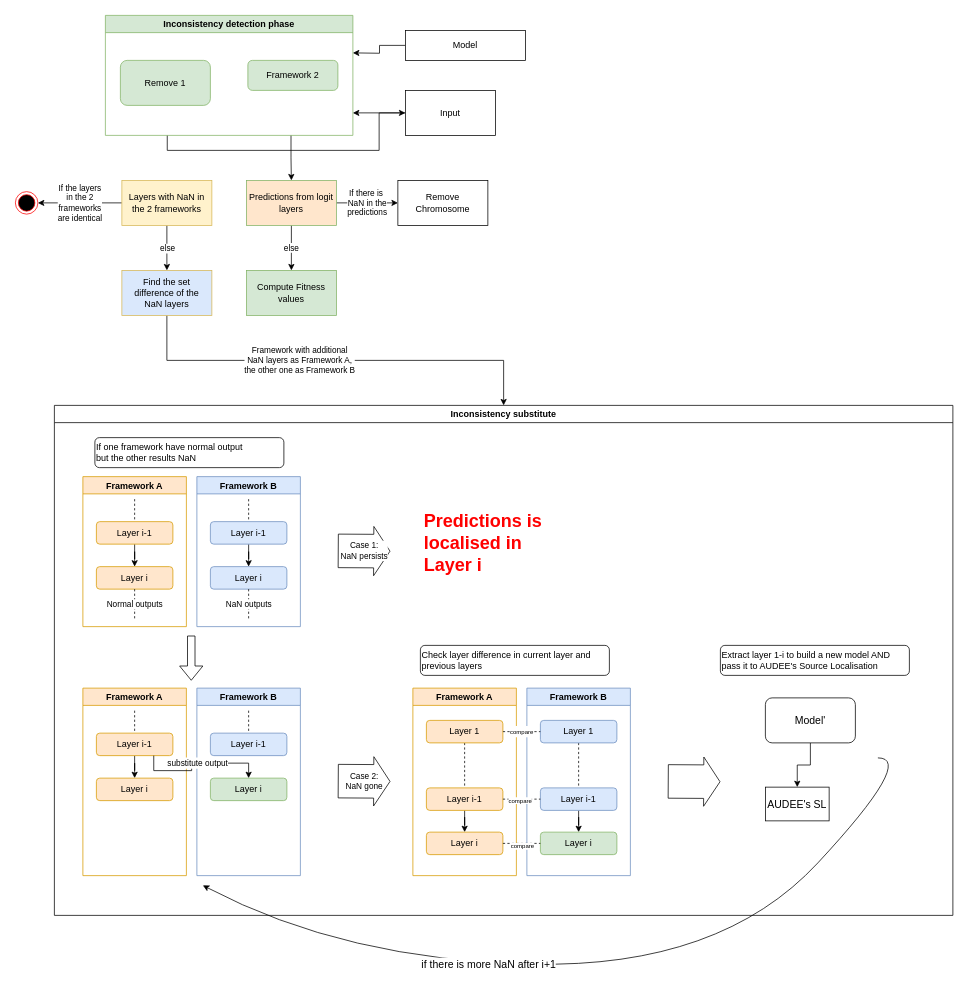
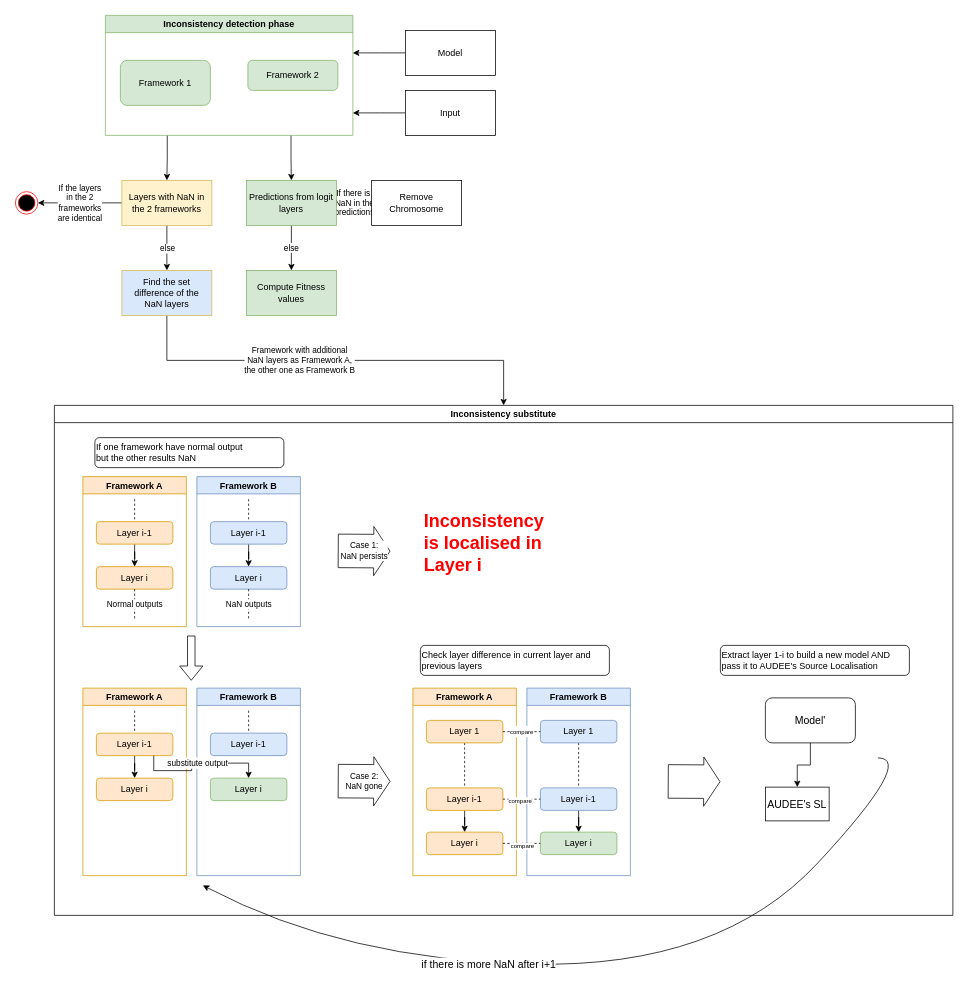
  <mxCell id="0" />
  <mxCell id="1" parent="0" />
  <mxCell id="2" value="Inconsistency substitute" style="swimlane;" parent="1" vertex="1"><mxGeometry x="72" y="540" width="1198" height="680" as="geometry" /></mxCell>
  <mxCell id="3" value="Framework A" style="swimlane;labelBackgroundColor=none;labelBorderColor=none;fillColor=#ffe6cc;strokeColor=#d79b00;" parent="2" vertex="1"><mxGeometry x="38" y="95" width="138" height="200" as="geometry" /></mxCell>
  <mxCell id="4" style="edgeStyle=orthogonalEdgeStyle;rounded=0;orthogonalLoop=1;jettySize=auto;html=1;entryX=0.5;entryY=0;entryDx=0;entryDy=0;endArrow=none;endFill=0;dashed=1;" parent="3" target="6" edge="1"><mxGeometry relative="1" as="geometry"><mxPoint x="69" y="30" as="sourcePoint" /></mxGeometry></mxCell>
  <mxCell id="5" style="edgeStyle=orthogonalEdgeStyle;rounded=0;orthogonalLoop=1;jettySize=auto;html=1;endArrow=classic;endFill=1;" parent="3" source="6" target="7" edge="1"><mxGeometry relative="1" as="geometry" /></mxCell>
  <mxCell id="6" value="Layer i-1" style="rounded=1;whiteSpace=wrap;html=1;labelBackgroundColor=none;labelBorderColor=none;fillColor=#ffe6cc;strokeColor=#d79b00;" parent="3" vertex="1"><mxGeometry x="18" y="60" width="102" height="30" as="geometry" /></mxCell>
  <mxCell id="7" value="Layer i" style="rounded=1;whiteSpace=wrap;html=1;labelBackgroundColor=none;labelBorderColor=none;fillColor=#ffe6cc;strokeColor=#d79b00;" parent="3" vertex="1"><mxGeometry x="18" y="120" width="102" height="30" as="geometry" /></mxCell>
  <mxCell id="8" value="Framework B" style="swimlane;labelBackgroundColor=none;labelBorderColor=none;fillColor=#dae8fc;strokeColor=#6c8ebf;" parent="2" vertex="1"><mxGeometry x="190" y="95" width="138" height="200" as="geometry" /></mxCell>
  <mxCell id="9" style="edgeStyle=orthogonalEdgeStyle;rounded=0;orthogonalLoop=1;jettySize=auto;html=1;entryX=0.5;entryY=0;entryDx=0;entryDy=0;endArrow=none;endFill=0;dashed=1;" parent="8" target="11" edge="1"><mxGeometry relative="1" as="geometry"><mxPoint x="69" y="30" as="sourcePoint" /></mxGeometry></mxCell>
  <mxCell id="10" style="edgeStyle=orthogonalEdgeStyle;rounded=0;orthogonalLoop=1;jettySize=auto;html=1;endArrow=classic;endFill=1;" parent="8" source="11" target="12" edge="1"><mxGeometry relative="1" as="geometry" /></mxCell>
  <mxCell id="11" value="Layer i-1" style="rounded=1;whiteSpace=wrap;html=1;labelBackgroundColor=none;labelBorderColor=none;fillColor=#dae8fc;strokeColor=#6c8ebf;" parent="8" vertex="1"><mxGeometry x="18" y="60" width="102" height="30" as="geometry" /></mxCell>
  <mxCell id="12" value="Layer i" style="rounded=1;whiteSpace=wrap;html=1;labelBackgroundColor=none;labelBorderColor=none;fillColor=#dae8fc;strokeColor=#6c8ebf;" parent="8" vertex="1"><mxGeometry x="18" y="120" width="102" height="30" as="geometry" /></mxCell>
  <mxCell id="13" value="If one framework have normal output &lt;span style=&quot;white-space: pre&quot;&gt; &lt;br&gt;&lt;/span&gt;but the other results NaN" style="rounded=1;whiteSpace=wrap;html=1;align=left;" parent="2" vertex="1"><mxGeometry x="54" y="43" width="252" height="40" as="geometry" /></mxCell>
  <mxCell id="14" value="Framework A" style="swimlane;labelBackgroundColor=none;labelBorderColor=none;fillColor=#ffe6cc;strokeColor=#d79b00;" parent="2" vertex="1"><mxGeometry x="38" y="377" width="138" height="250" as="geometry" /></mxCell>
  <mxCell id="15" style="edgeStyle=orthogonalEdgeStyle;rounded=0;orthogonalLoop=1;jettySize=auto;html=1;entryX=0.5;entryY=0;entryDx=0;entryDy=0;endArrow=none;endFill=0;dashed=1;" parent="14" target="17" edge="1"><mxGeometry relative="1" as="geometry"><mxPoint x="69" y="30" as="sourcePoint" /></mxGeometry></mxCell>
  <mxCell id="16" style="edgeStyle=orthogonalEdgeStyle;rounded=0;orthogonalLoop=1;jettySize=auto;html=1;endArrow=classic;endFill=1;" parent="14" source="17" target="18" edge="1"><mxGeometry relative="1" as="geometry" /></mxCell>
  <mxCell id="17" value="Layer i-1" style="rounded=1;whiteSpace=wrap;html=1;labelBackgroundColor=none;labelBorderColor=none;fillColor=#ffe6cc;strokeColor=#d79b00;" parent="14" vertex="1"><mxGeometry x="18" y="60" width="102" height="30" as="geometry" /></mxCell>
  <mxCell id="18" value="Layer i" style="rounded=1;whiteSpace=wrap;html=1;labelBackgroundColor=none;labelBorderColor=none;fillColor=#ffe6cc;strokeColor=#d79b00;" parent="14" vertex="1"><mxGeometry x="18" y="120" width="102" height="30" as="geometry" /></mxCell>
  <mxCell id="19" value="Framework B" style="swimlane;labelBackgroundColor=none;labelBorderColor=none;fillColor=#dae8fc;strokeColor=#6c8ebf;" parent="2" vertex="1"><mxGeometry x="190" y="377" width="138" height="250" as="geometry" /></mxCell>
  <mxCell id="20" style="edgeStyle=orthogonalEdgeStyle;rounded=0;orthogonalLoop=1;jettySize=auto;html=1;entryX=0.5;entryY=0;entryDx=0;entryDy=0;endArrow=none;endFill=0;dashed=1;" parent="19" target="21" edge="1"><mxGeometry relative="1" as="geometry"><mxPoint x="69" y="30" as="sourcePoint" /></mxGeometry></mxCell>
  <mxCell id="21" value="Layer i-1" style="rounded=1;whiteSpace=wrap;html=1;labelBackgroundColor=none;labelBorderColor=none;fillColor=#dae8fc;strokeColor=#6c8ebf;" parent="19" vertex="1"><mxGeometry x="18" y="60" width="102" height="30" as="geometry" /></mxCell>
  <mxCell id="22" value="Layer i" style="rounded=1;whiteSpace=wrap;html=1;labelBackgroundColor=none;labelBorderColor=none;fillColor=#d5e8d4;strokeColor=#82b366;" parent="19" vertex="1"><mxGeometry x="18" y="120" width="102" height="30" as="geometry" /></mxCell>
  <mxCell id="23" value="" style="shape=flexArrow;endArrow=classic;html=1;rounded=0;fontSize=10;" parent="2" edge="1"><mxGeometry width="50" height="50" relative="1" as="geometry"><mxPoint x="182.5" y="307" as="sourcePoint" /><mxPoint x="182.5" y="367" as="targetPoint" /></mxGeometry></mxCell>
  <mxCell id="24" style="edgeStyle=orthogonalEdgeStyle;rounded=0;orthogonalLoop=1;jettySize=auto;html=1;labelBackgroundColor=none;fontSize=10;fontColor=#FF0000;startArrow=classic;startFill=1;endArrow=none;endFill=0;" parent="2" edge="1"><mxGeometry relative="1" as="geometry"><mxPoint x="828" y="505" as="targetPoint" /></mxGeometry></mxCell>
  <mxCell id="25" value="&lt;font color=&quot;#000000&quot; style=&quot;font-size: 8px&quot;&gt;substitue&lt;br&gt;output&lt;/font&gt;" style="edgeLabel;html=1;align=center;verticalAlign=middle;resizable=0;points=[];fontSize=10;fontColor=#FF0000;" parent="24" vertex="1" connectable="0"><mxGeometry y="2" relative="1" as="geometry"><mxPoint as="offset" /></mxGeometry></mxCell>
  <mxCell id="26" value="Case 1:&lt;br&gt;NaN persists" style="shape=flexArrow;endArrow=classic;html=1;rounded=0;width=44.706;endSize=6.906;" edge="1" parent="2"><mxGeometry width="50" height="50" relative="1" as="geometry"><mxPoint x="378" y="194" as="sourcePoint" /><mxPoint x="448" y="194.41" as="targetPoint" /></mxGeometry></mxCell>
  <mxCell id="27" value="Case 2:&lt;br&gt;NaN gone" style="shape=flexArrow;endArrow=classic;html=1;rounded=0;width=44.706;endSize=6.906;" edge="1" parent="2"><mxGeometry width="50" height="50" relative="1" as="geometry"><mxPoint x="378" y="501" as="sourcePoint" /><mxPoint x="448.0" y="501.41" as="targetPoint" /></mxGeometry></mxCell>
- <mxCell id="28" value="&lt;h1&gt;&lt;font color=&quot;#ff0000&quot;&gt;Predictions is localised in Layer i&lt;/font&gt;&lt;/h1&gt;" style="text;html=1;strokeColor=none;fillColor=none;spacing=5;spacingTop=-20;whiteSpace=wrap;overflow=hidden;rounded=0;fontSize=12;" vertex="1" parent="2"><mxGeometry x="488" y="135" width="190" height="120" as="geometry" /></mxCell>
+ <mxCell id="28" value="&lt;h1&gt;&lt;font color=&quot;#ff0000&quot;&gt;Inconsistency is localised in Layer i&lt;/font&gt;&lt;/h1&gt;" style="text;html=1;strokeColor=none;fillColor=none;spacing=5;spacingTop=-20;whiteSpace=wrap;overflow=hidden;rounded=0;fontSize=12;" vertex="1" parent="2"><mxGeometry x="488" y="135" width="190" height="120" as="geometry" /></mxCell>
  <mxCell id="29" value="Check layer difference in current layer and previous layers" style="rounded=1;whiteSpace=wrap;html=1;align=left;" vertex="1" parent="2"><mxGeometry x="488" y="320" width="252" height="40" as="geometry" /></mxCell>
  <mxCell id="30" value="Framework A" style="swimlane;labelBackgroundColor=none;labelBorderColor=none;fillColor=#ffe6cc;strokeColor=#d79b00;" vertex="1" parent="2"><mxGeometry x="478" y="377" width="138" height="250" as="geometry" /></mxCell>
  <mxCell id="31" style="edgeStyle=orthogonalEdgeStyle;rounded=0;orthogonalLoop=1;jettySize=auto;html=1;endArrow=classic;endFill=1;" edge="1" parent="30" source="32" target="33"><mxGeometry relative="1" as="geometry" /></mxCell>
  <mxCell id="32" value="Layer i-1" style="rounded=1;whiteSpace=wrap;html=1;labelBackgroundColor=none;labelBorderColor=none;fillColor=#ffe6cc;strokeColor=#d79b00;" vertex="1" parent="30"><mxGeometry x="18" y="133" width="102" height="30" as="geometry" /></mxCell>
  <mxCell id="33" value="Layer i" style="rounded=1;whiteSpace=wrap;html=1;labelBackgroundColor=none;labelBorderColor=none;fillColor=#ffe6cc;strokeColor=#d79b00;" vertex="1" parent="30"><mxGeometry x="18" y="192" width="102" height="30" as="geometry" /></mxCell>
  <mxCell id="34" style="edgeStyle=orthogonalEdgeStyle;rounded=0;orthogonalLoop=1;jettySize=auto;html=1;exitX=0.5;exitY=1;exitDx=0;exitDy=0;entryX=0.5;entryY=0;entryDx=0;entryDy=0;fontSize=12;fontColor=#FF0000;endArrow=none;endFill=0;dashed=1;" edge="1" parent="30" source="35" target="32"><mxGeometry relative="1" as="geometry" /></mxCell>
  <mxCell id="35" value="Layer 1" style="rounded=1;whiteSpace=wrap;html=1;labelBackgroundColor=none;labelBorderColor=none;fillColor=#ffe6cc;strokeColor=#d79b00;" vertex="1" parent="30"><mxGeometry x="18" y="43" width="102" height="30" as="geometry" /></mxCell>
  <mxCell id="36" value="Framework B" style="swimlane;labelBackgroundColor=none;labelBorderColor=none;fillColor=#dae8fc;strokeColor=#6c8ebf;" vertex="1" parent="2"><mxGeometry x="630" y="377" width="138" height="250" as="geometry" /></mxCell>
  <mxCell id="37" style="edgeStyle=orthogonalEdgeStyle;rounded=0;orthogonalLoop=1;jettySize=auto;html=1;endArrow=classic;endFill=1;" edge="1" parent="36" source="38" target="39"><mxGeometry relative="1" as="geometry" /></mxCell>
  <mxCell id="38" value="Layer i-1" style="rounded=1;whiteSpace=wrap;html=1;labelBackgroundColor=none;labelBorderColor=none;fillColor=#dae8fc;strokeColor=#6c8ebf;" vertex="1" parent="36"><mxGeometry x="18" y="133" width="102" height="30" as="geometry" /></mxCell>
  <mxCell id="39" value="Layer i" style="rounded=1;whiteSpace=wrap;html=1;labelBackgroundColor=none;labelBorderColor=none;fillColor=#d5e8d4;strokeColor=#82b366;" vertex="1" parent="36"><mxGeometry x="18" y="192" width="102" height="30" as="geometry" /></mxCell>
  <mxCell id="40" style="edgeStyle=orthogonalEdgeStyle;rounded=0;orthogonalLoop=1;jettySize=auto;html=1;exitX=0.5;exitY=1;exitDx=0;exitDy=0;entryX=0.5;entryY=0;entryDx=0;entryDy=0;dashed=1;fontSize=12;fontColor=#FF0000;endArrow=none;endFill=0;" edge="1" parent="36" source="41" target="38"><mxGeometry relative="1" as="geometry" /></mxCell>
  <mxCell id="41" value="Layer 1" style="rounded=1;whiteSpace=wrap;html=1;labelBackgroundColor=none;labelBorderColor=none;fillColor=#dae8fc;strokeColor=#6c8ebf;" vertex="1" parent="36"><mxGeometry x="18" y="43" width="102" height="30" as="geometry" /></mxCell>
  <mxCell id="42" value="&lt;font style=&quot;font-size: 8px&quot; color=&quot;#000000&quot;&gt;compare&lt;/font&gt;" style="edgeStyle=orthogonalEdgeStyle;rounded=0;orthogonalLoop=1;jettySize=auto;html=1;exitX=1;exitY=0.5;exitDx=0;exitDy=0;entryX=0;entryY=0.5;entryDx=0;entryDy=0;dashed=1;fontSize=12;fontColor=#FF0000;endArrow=none;endFill=0;" edge="1" parent="2" source="35" target="41"><mxGeometry relative="1" as="geometry" /></mxCell>
  <mxCell id="43" style="edgeStyle=orthogonalEdgeStyle;rounded=0;orthogonalLoop=1;jettySize=auto;html=1;exitX=1;exitY=0.5;exitDx=0;exitDy=0;entryX=0;entryY=0.5;entryDx=0;entryDy=0;dashed=1;fontSize=12;fontColor=#FF0000;endArrow=none;endFill=0;" edge="1" parent="2" source="32" target="38"><mxGeometry relative="1" as="geometry" /></mxCell>
  <mxCell id="44" value="compare" style="edgeLabel;html=1;align=center;verticalAlign=middle;resizable=0;points=[];fontSize=8;fontColor=#000000;" vertex="1" connectable="0" parent="43"><mxGeometry x="-0.101" y="-1" relative="1" as="geometry"><mxPoint as="offset" /></mxGeometry></mxCell>
  <mxCell id="45" value="&lt;font style=&quot;font-size: 11px&quot; color=&quot;#000000&quot;&gt;substitute output&lt;/font&gt;" style="edgeStyle=orthogonalEdgeStyle;rounded=0;orthogonalLoop=1;jettySize=auto;html=1;exitX=0.75;exitY=1;exitDx=0;exitDy=0;entryX=0.5;entryY=0;entryDx=0;entryDy=0;fontSize=12;fontColor=#FF0000;endArrow=classic;endFill=1;" edge="1" parent="2" source="17" target="22"><mxGeometry relative="1" as="geometry" /></mxCell>
  <mxCell id="46" style="edgeStyle=orthogonalEdgeStyle;rounded=0;orthogonalLoop=1;jettySize=auto;html=1;exitX=1;exitY=0.5;exitDx=0;exitDy=0;entryX=0;entryY=0.5;entryDx=0;entryDy=0;fontSize=11;fontColor=#000000;endArrow=none;endFill=0;dashed=1;" edge="1" parent="2" source="33" target="39"><mxGeometry relative="1" as="geometry" /></mxCell>
  <mxCell id="47" value="compare" style="edgeLabel;html=1;align=center;verticalAlign=middle;resizable=0;points=[];fontSize=8;fontColor=#000000;" vertex="1" connectable="0" parent="46"><mxGeometry x="-0.007" y="-3" relative="1" as="geometry"><mxPoint as="offset" /></mxGeometry></mxCell>
  <mxCell id="48" value="Extract layer 1-i to build a new model AND&lt;br&gt;pass it to AUDEE's Source Localisation" style="rounded=1;whiteSpace=wrap;html=1;align=left;" vertex="1" parent="2"><mxGeometry x="888" y="320" width="252" height="40" as="geometry" /></mxCell>
  <mxCell id="49" value="" style="shape=flexArrow;endArrow=classic;html=1;rounded=0;width=44.706;endSize=6.906;" edge="1" parent="2"><mxGeometry width="50" height="50" relative="1" as="geometry"><mxPoint x="818.0" y="501.41" as="sourcePoint" /><mxPoint x="888.0" y="501.82" as="targetPoint" /></mxGeometry></mxCell>
  <mxCell id="50" style="edgeStyle=orthogonalEdgeStyle;rounded=0;orthogonalLoop=1;jettySize=auto;html=1;exitX=0.5;exitY=1;exitDx=0;exitDy=0;entryX=0.5;entryY=0;entryDx=0;entryDy=0;fontSize=14;fontColor=#000000;endArrow=classic;endFill=1;startArrow=none;startFill=0;" edge="1" parent="2" source="51" target="52"><mxGeometry relative="1" as="geometry" /></mxCell>
  <mxCell id="51" value="&lt;font style=&quot;font-size: 14px&quot;&gt;Model'&lt;/font&gt;" style="rounded=1;whiteSpace=wrap;html=1;fontSize=8;fontColor=#000000;" vertex="1" parent="2"><mxGeometry x="948" y="390" width="120" height="60" as="geometry" /></mxCell>
  <mxCell id="52" value="AUDEE's SL" style="rounded=0;whiteSpace=wrap;html=1;fontSize=14;fontColor=#000000;" vertex="1" parent="2"><mxGeometry x="948" y="509" width="85" height="45" as="geometry" /></mxCell>
- <mxCell id="53" style="edgeStyle=orthogonalEdgeStyle;rounded=0;orthogonalLoop=1;jettySize=auto;html=1;exitX=0.25;exitY=1;exitDx=0;exitDy=0;" parent="1" source="55" target="61" edge="1"><mxGeometry relative="1" as="geometry"><mxPoint x="223" y="230" as="targetPoint" /></mxGeometry></mxCell>
+ <mxCell id="53" style="edgeStyle=orthogonalEdgeStyle;rounded=0;orthogonalLoop=1;jettySize=auto;html=1;exitX=0.25;exitY=1;exitDx=0;exitDy=0;entryX=0.5;entryY=0;entryDx=0;entryDy=0;" parent="1" source="55" target="65" edge="1"><mxGeometry relative="1" as="geometry"><mxPoint x="223" y="230" as="targetPoint" /></mxGeometry></mxCell>
  <mxCell id="54" style="edgeStyle=orthogonalEdgeStyle;rounded=0;orthogonalLoop=1;jettySize=auto;html=1;exitX=0.75;exitY=1;exitDx=0;exitDy=0;entryX=0.5;entryY=0;entryDx=0;entryDy=0;" parent="1" source="55" target="68" edge="1"><mxGeometry relative="1" as="geometry" /></mxCell>
  <mxCell id="55" value="Inconsistency detection phase" style="swimlane;fillColor=#d5e8d4;strokeColor=#82b366;" parent="1" vertex="1"><mxGeometry x="140" y="20" width="330" height="160" as="geometry" /></mxCell>
- <mxCell id="56" value="Remove 1" style="rounded=1;whiteSpace=wrap;html=1;fillColor=#d5e8d4;strokeColor=#82b366;" parent="55" vertex="1"><mxGeometry x="20" y="60" width="120" height="60" as="geometry" /></mxCell>
+ <mxCell id="56" value="Framework 1" style="rounded=1;whiteSpace=wrap;html=1;fillColor=#d5e8d4;strokeColor=#82b366;" parent="55" vertex="1"><mxGeometry x="20" y="60" width="120" height="60" as="geometry" /></mxCell>
  <mxCell id="57" value="Framework 2" style="rounded=1;whiteSpace=wrap;html=1;fillColor=#d5e8d4;strokeColor=#82b366;" parent="55" vertex="1"><mxGeometry x="190" y="60" width="120" height="40" as="geometry" /></mxCell>
  <mxCell id="58" style="edgeStyle=orthogonalEdgeStyle;rounded=0;orthogonalLoop=1;jettySize=auto;html=1;" parent="1" source="59" edge="1"><mxGeometry relative="1" as="geometry"><mxPoint x="470" y="70" as="targetPoint" /></mxGeometry></mxCell>
- <mxCell id="59" value="Model" style="rounded=0;whiteSpace=wrap;html=1;" parent="1" vertex="1"><mxGeometry x="540" y="40" width="160" height="40" as="geometry" /></mxCell>
+ <mxCell id="59" value="Model" style="rounded=0;whiteSpace=wrap;html=1;" parent="1" vertex="1"><mxGeometry x="540" y="40" width="120" height="60" as="geometry" /></mxCell>
  <mxCell id="60" style="edgeStyle=orthogonalEdgeStyle;rounded=0;orthogonalLoop=1;jettySize=auto;html=1;" parent="1" source="61" edge="1"><mxGeometry relative="1" as="geometry"><mxPoint x="470" y="150" as="targetPoint" /></mxGeometry></mxCell>
  <mxCell id="61" value="Input" style="rounded=0;whiteSpace=wrap;html=1;" parent="1" vertex="1"><mxGeometry x="540" y="120" width="120" height="60" as="geometry" /></mxCell>
  <mxCell id="62" value="" style="edgeStyle=orthogonalEdgeStyle;rounded=0;orthogonalLoop=1;jettySize=auto;html=1;entryX=0.5;entryY=0;entryDx=0;entryDy=0;" parent="1" source="65" target="72" edge="1"><mxGeometry relative="1" as="geometry"><mxPoint x="222" y="360" as="targetPoint" /></mxGeometry></mxCell>
  <mxCell id="63" value="else" style="edgeLabel;html=1;align=center;verticalAlign=middle;resizable=0;points=[];" parent="62" vertex="1" connectable="0"><mxGeometry relative="1" as="geometry"><mxPoint as="offset" /></mxGeometry></mxCell>
  <mxCell id="64" value="If the layers&lt;br&gt;in the 2&lt;br&gt;frameworks&lt;br&gt;are identical" style="edgeStyle=orthogonalEdgeStyle;rounded=0;orthogonalLoop=1;jettySize=auto;html=1;entryX=1;entryY=0.5;entryDx=0;entryDy=0;" parent="1" source="65" target="70" edge="1"><mxGeometry relative="1" as="geometry" /></mxCell>
  <mxCell id="65" value="Layers with NaN in the 2 frameworks" style="rounded=0;whiteSpace=wrap;html=1;fillColor=#fff2cc;strokeColor=#d6b656;" parent="1" vertex="1"><mxGeometry x="162" y="240" width="120" height="60" as="geometry" /></mxCell>
  <mxCell id="66" value="else" style="edgeStyle=orthogonalEdgeStyle;rounded=0;orthogonalLoop=1;jettySize=auto;html=1;" parent="1" source="68" target="69" edge="1"><mxGeometry relative="1" as="geometry" /></mxCell>
  <mxCell id="67" value="If there is&amp;nbsp;&lt;br&gt;NaN&amp;nbsp;in the &lt;br&gt;predictions" style="edgeStyle=orthogonalEdgeStyle;rounded=0;orthogonalLoop=1;jettySize=auto;html=1;entryX=0;entryY=0.5;entryDx=0;entryDy=0;" parent="1" source="68" target="73" edge="1"><mxGeometry relative="1" as="geometry"><mxPoint x="530" y="270" as="targetPoint" /></mxGeometry></mxCell>
- <mxCell id="68" value="Predictions from logit layers" style="rounded=0;whiteSpace=wrap;html=1;fillColor=#ffe6cc;strokeColor=#82b366;" parent="1" vertex="1"><mxGeometry x="328" y="240" width="120" height="60" as="geometry" /></mxCell>
+ <mxCell id="68" value="Predictions from logit layers" style="rounded=0;whiteSpace=wrap;html=1;fillColor=#d5e8d4;strokeColor=#82b366;" parent="1" vertex="1"><mxGeometry x="328" y="240" width="120" height="60" as="geometry" /></mxCell>
  <mxCell id="69" value="Compute Fitness values" style="whiteSpace=wrap;html=1;rounded=0;fillColor=#d5e8d4;strokeColor=#82b366;" parent="1" vertex="1"><mxGeometry x="328" y="360" width="120" height="60" as="geometry" /></mxCell>
  <mxCell id="70" value="" style="ellipse;html=1;shape=endState;fillColor=#000000;strokeColor=#ff0000;labelBackgroundColor=none;labelBorderColor=none;" parent="1" vertex="1"><mxGeometry x="20" y="255" width="30" height="30" as="geometry" /></mxCell>
  <mxCell id="71" value="Framework&amp;nbsp;with additional &lt;br&gt;NaN&amp;nbsp;layers as Framework A,&lt;br&gt;the other one as Framework B" style="edgeStyle=orthogonalEdgeStyle;rounded=0;orthogonalLoop=1;jettySize=auto;html=1;entryX=0.5;entryY=0;entryDx=0;entryDy=0;" parent="1" source="72" target="2" edge="1"><mxGeometry x="-0.167" relative="1" as="geometry"><mxPoint x="420" y="490" as="targetPoint" /><Array as="points" /><mxPoint as="offset" /></mxGeometry></mxCell>
  <mxCell id="72" value="Find the set difference of the &lt;br&gt;NaN layers" style="rounded=0;whiteSpace=wrap;html=1;labelBackgroundColor=none;labelBorderColor=none;fillColor=#dae8fc;strokeColor=#d6b656;" parent="1" vertex="1"><mxGeometry x="162" y="360" width="120" height="60" as="geometry" /></mxCell>
- <mxCell id="73" value="Remove Chromosome" style="rounded=0;whiteSpace=wrap;html=1;labelBackgroundColor=none;labelBorderColor=none;" parent="1" vertex="1"><mxGeometry x="530" y="240" width="120" height="60" as="geometry" /></mxCell>
+ <mxCell id="73" value="Remove Chromosome" style="rounded=0;whiteSpace=wrap;html=1;labelBackgroundColor=none;labelBorderColor=none;" parent="1" vertex="1"><mxGeometry x="495" y="240" width="120" height="60" as="geometry" /></mxCell>
  <mxCell id="74" value="Normal outputs" style="edgeStyle=orthogonalEdgeStyle;rounded=0;orthogonalLoop=1;jettySize=auto;html=1;endArrow=none;endFill=0;dashed=1;exitX=0.5;exitY=1;exitDx=0;exitDy=0;" parent="1" source="7" edge="1"><mxGeometry relative="1" as="geometry"><mxPoint x="179" y="825" as="targetPoint" /><Array as="points" /></mxGeometry></mxCell>
  <mxCell id="75" value="NaN outputs" style="edgeStyle=orthogonalEdgeStyle;rounded=0;orthogonalLoop=1;jettySize=auto;html=1;endArrow=none;endFill=0;dashed=1;exitX=0.5;exitY=1;exitDx=0;exitDy=0;" parent="1" source="12" edge="1"><mxGeometry relative="1" as="geometry"><mxPoint x="331" y="825" as="targetPoint" /><Array as="points" /><mxPoint x="189" y="827" as="sourcePoint" /></mxGeometry></mxCell>
  <mxCell id="76" value="" style="curved=1;endArrow=classic;html=1;rounded=0;fontSize=14;fontColor=#000000;" edge="1" parent="1"><mxGeometry width="50" height="50" relative="1" as="geometry"><mxPoint x="1170" y="1010" as="sourcePoint" /><mxPoint x="270" y="1180" as="targetPoint" /><Array as="points"><mxPoint x="1220" y="1010" /><mxPoint x="960" y="1290" /><mxPoint x="460" y="1280" /></Array></mxGeometry></mxCell>
  <mxCell id="77" value="if there is more NaN after i+1" style="edgeLabel;html=1;align=center;verticalAlign=middle;resizable=0;points=[];fontSize=14;fontColor=#000000;" vertex="1" connectable="0" parent="76"><mxGeometry x="0.294" y="1" relative="1" as="geometry"><mxPoint as="offset" /></mxGeometry></mxCell>
